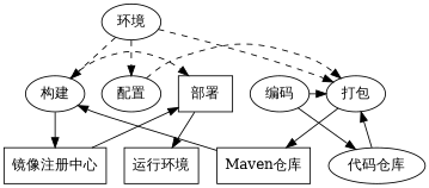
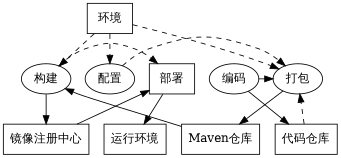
  digraph {
    node [shape=rect]
-   n1 [label="环境" shape=ellipse]
+   n1 [label="环境"]
    n2 [label="编码" shape=""]
    n3 [label="配置" shape=""]
    n4 [label="打包" shape=""]
    n5 [label="构建" shape=""]
    n6 [label="部署" shape=box]
-   n7 [label="代码仓库" shape=ellipse]
+   n7 [label="代码仓库"]
    n8 [label="Maven仓库"]
    n9 [label="镜像注册中心"]
    n10 [label="运行环境"]
    subgraph sub_1 {
      rank=same
      n1
    }
    subgraph sub_2 {
      rank=same
      n2
      n3
      n4
      n5
      n6
    }
    subgraph sub_3 {
      rank=same
      n7
      n8
      n9
      n10
    }
    n1 -> n3 [style=dashed]
    n1 -> n4 [style=dashed]
    n1 -> n5 [style=dashed]
    n2 -> n4 [style=solid]
    n2 -> n7
    n3 -> n4 [style=dashed]
    n4 -> n8
    n5 -> n6 [style=dashed]
    n5 -> n9
    n6 -> n10
-   n7 -> n4
+   n7 -> n4 [style=dashed]
    n8 -> n5
    n9 -> n6
  }
